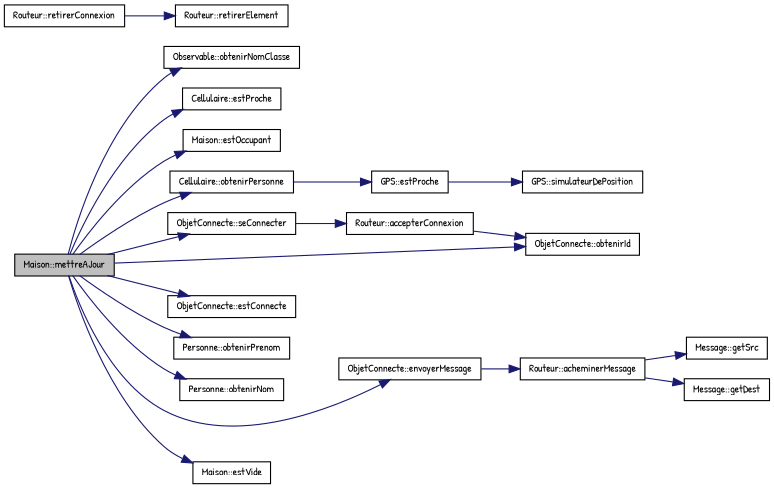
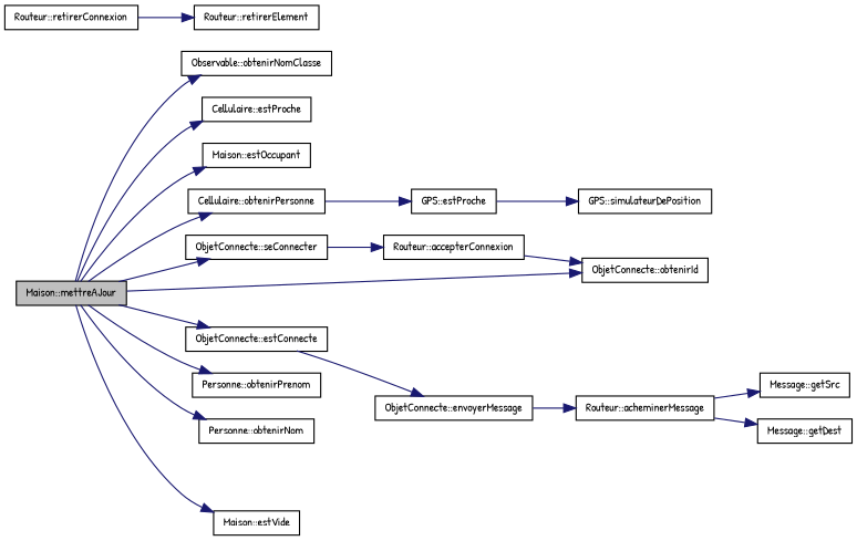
  digraph {
    fontname="Patrick Hand"
    rankdir=LR
    node [color=black fontname="Patrick Hand" fontsize=10 shape=record]
    edge [color=midnightblue fontname="Patrick Hand" fontsize=10 labelfontname=Helvetica labelfontsize=10 style=solid]
    n1 [fillcolor=grey75 fontcolor=black height=0.2 label="Maison::mettreAJour" style=filled width=0.4]
    n2 [height=0.2 label="Observable::obtenirNomClasse" width=0.4]
    n3 [height=0.2 label="Cellulaire::estProche" width=0.4]
    n4 [height=0.2 label="Maison::estOccupant" width=0.4]
    n5 [height=0.2 label="Cellulaire::obtenirPersonne" width=0.4]
    n6 [height=0.2 label="ObjetConnecte::estConnecte" width=0.4]
    n7 [height=0.2 label="ObjetConnecte::seConnecter" width=0.4]
    n8 [height=0.2 label="ObjetConnecte::obtenirId" width=0.4]
    n9 [height=0.2 label="Personne::obtenirPrenom" width=0.4]
    n10 [height=0.2 label="Personne::obtenirNom" width=0.4]
    n11 [height=0.2 label="ObjetConnecte::envoyerMessage" width=0.4]
    n12 [height=0.2 label="Maison::estVide" width=0.4]
    n13 [height=0.2 label="GPS::estProche" width=0.4]
    n14 [height=0.2 label="Routeur::accepterConnexion" width=0.4]
    n15 [height=0.2 label="Routeur::acheminerMessage" width=0.4]
    n16 [height=0.2 label="GPS::simulateurDePosition" width=0.4]
    n17 [height=0.2 label="Message::getSrc" width=0.4]
    n18 [height=0.2 label="Message::getDest" width=0.4]
    n19 [height=0.2 label="Routeur::retirerConnexion" width=0.4]
    n20 [height=0.2 label="Routeur::retirerElement" width=0.4]
    n1 -> n2
    n1 -> n3
    n1 -> n4
    n1 -> n5
    n1 -> n6
    n1 -> n7
    n1 -> n8
    n1 -> n9
    n1 -> n10
-   n1 -> n11
+   n6 -> n11
    n1 -> n12
    n5 -> n13
    n7 -> n14
    n11 -> n15
    n13 -> n16
    n14 -> n8
    n15 -> n17
    n15 -> n18
    n19 -> n20
  }
